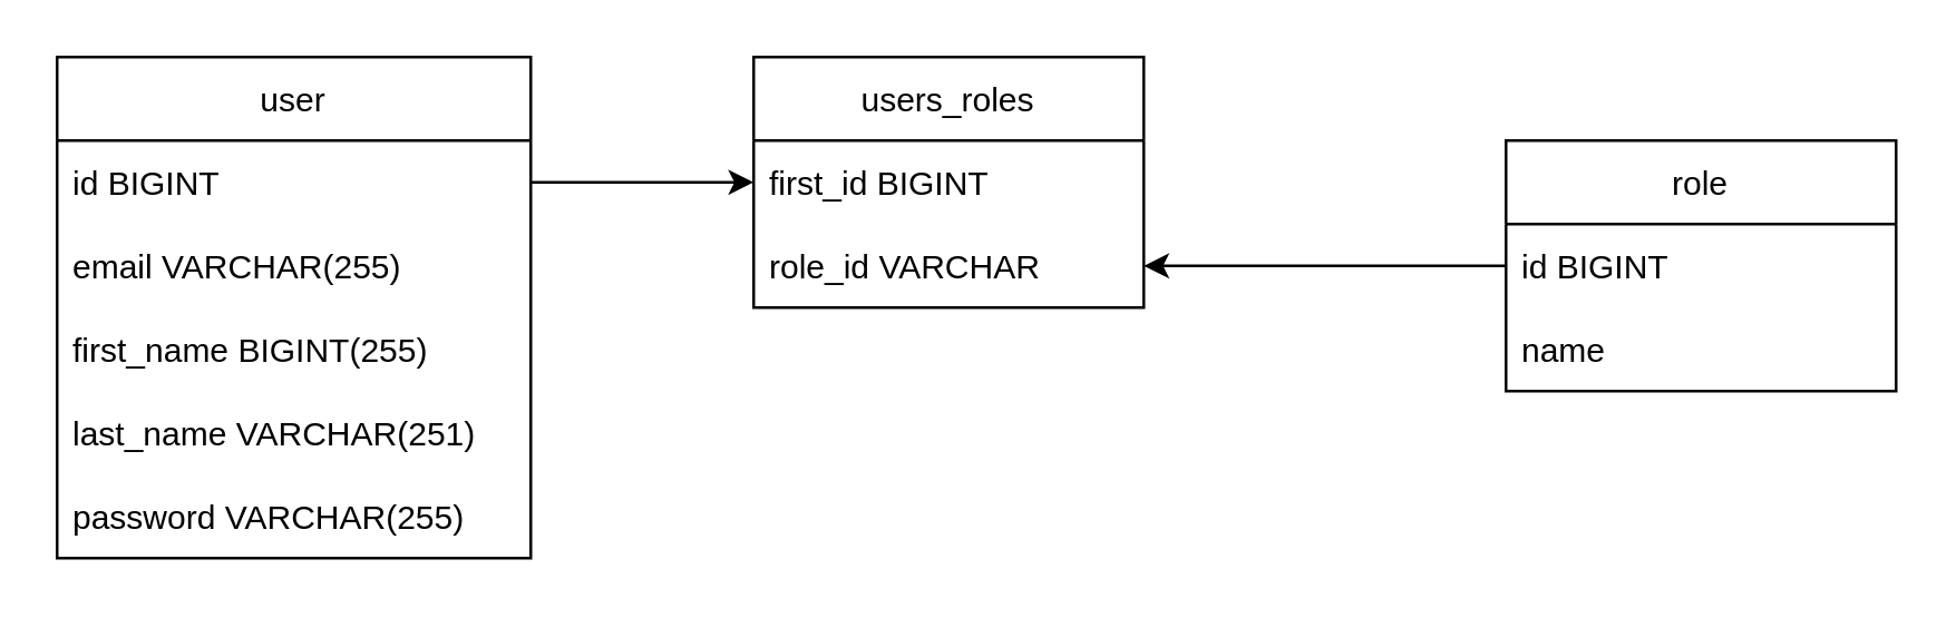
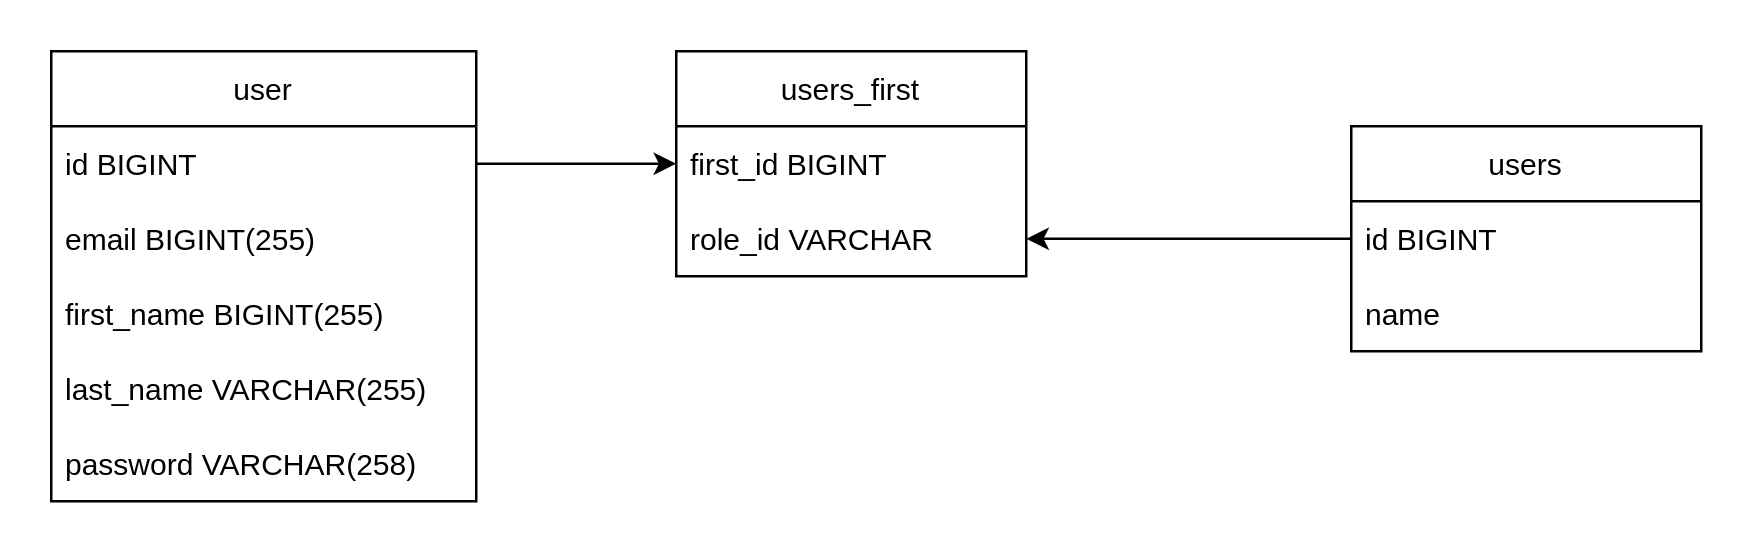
  <mxCell id="0" />
  <mxCell id="1" parent="0" />
  <mxCell id="2" value="user" style="swimlane;fontStyle=0;childLayout=stackLayout;horizontal=1;startSize=30;horizontalStack=0;resizeParent=1;resizeParentMax=0;resizeLast=0;collapsible=1;marginBottom=0;" vertex="1" parent="1"><mxGeometry x="20" y="20" width="170" height="180" as="geometry" /></mxCell>
  <mxCell id="3" value="id BIGINT" style="text;strokeColor=none;fillColor=none;align=left;verticalAlign=middle;spacingLeft=4;spacingRight=4;overflow=hidden;points=[[0,0.5],[1,0.5]];portConstraint=eastwest;rotatable=0;" vertex="1" parent="2"><mxGeometry y="30" width="170" height="30" as="geometry" /></mxCell>
- <mxCell id="4" value="email VARCHAR(255)" style="text;strokeColor=none;fillColor=none;align=left;verticalAlign=middle;spacingLeft=4;spacingRight=4;overflow=hidden;points=[[0,0.5],[1,0.5]];portConstraint=eastwest;rotatable=0;" vertex="1" parent="2"><mxGeometry y="60" width="170" height="30" as="geometry" /></mxCell>
+ <mxCell id="4" value="email BIGINT(255)" style="text;strokeColor=none;fillColor=none;align=left;verticalAlign=middle;spacingLeft=4;spacingRight=4;overflow=hidden;points=[[0,0.5],[1,0.5]];portConstraint=eastwest;rotatable=0;" vertex="1" parent="2"><mxGeometry y="60" width="170" height="30" as="geometry" /></mxCell>
  <mxCell id="5" value="first_name BIGINT(255)" style="text;strokeColor=none;fillColor=none;align=left;verticalAlign=middle;spacingLeft=4;spacingRight=4;overflow=hidden;points=[[0,0.5],[1,0.5]];portConstraint=eastwest;rotatable=0;" vertex="1" parent="2"><mxGeometry y="90" width="170" height="30" as="geometry" /></mxCell>
- <mxCell id="6" value="last_name VARCHAR(251) " style="text;strokeColor=none;fillColor=none;align=left;verticalAlign=middle;spacingLeft=4;spacingRight=4;overflow=hidden;points=[[0,0.5],[1,0.5]];portConstraint=eastwest;rotatable=0;" vertex="1" parent="2"><mxGeometry y="120" width="170" height="30" as="geometry" /></mxCell>
- <mxCell id="7" value="password VARCHAR(255)" style="text;strokeColor=none;fillColor=none;align=left;verticalAlign=middle;spacingLeft=4;spacingRight=4;overflow=hidden;points=[[0,0.5],[1,0.5]];portConstraint=eastwest;rotatable=0;" vertex="1" parent="2"><mxGeometry y="150" width="170" height="30" as="geometry" /></mxCell>
- <mxCell id="8" value="users_roles" style="swimlane;fontStyle=0;childLayout=stackLayout;horizontal=1;startSize=30;horizontalStack=0;resizeParent=1;resizeParentMax=0;resizeLast=0;collapsible=1;marginBottom=0;" vertex="1" parent="1"><mxGeometry x="270" y="20" width="140" height="90" as="geometry" /></mxCell>
+ <mxCell id="6" value="last_name VARCHAR(255) " style="text;strokeColor=none;fillColor=none;align=left;verticalAlign=middle;spacingLeft=4;spacingRight=4;overflow=hidden;points=[[0,0.5],[1,0.5]];portConstraint=eastwest;rotatable=0;" vertex="1" parent="2"><mxGeometry y="120" width="170" height="30" as="geometry" /></mxCell>
+ <mxCell id="7" value="password VARCHAR(258)" style="text;strokeColor=none;fillColor=none;align=left;verticalAlign=middle;spacingLeft=4;spacingRight=4;overflow=hidden;points=[[0,0.5],[1,0.5]];portConstraint=eastwest;rotatable=0;" vertex="1" parent="2"><mxGeometry y="150" width="170" height="30" as="geometry" /></mxCell>
+ <mxCell id="8" value="users_first" style="swimlane;fontStyle=0;childLayout=stackLayout;horizontal=1;startSize=30;horizontalStack=0;resizeParent=1;resizeParentMax=0;resizeLast=0;collapsible=1;marginBottom=0;" vertex="1" parent="1"><mxGeometry x="270" y="20" width="140" height="90" as="geometry" /></mxCell>
  <mxCell id="9" value="first_id BIGINT " style="text;strokeColor=none;fillColor=none;align=left;verticalAlign=middle;spacingLeft=4;spacingRight=4;overflow=hidden;points=[[0,0.5],[1,0.5]];portConstraint=eastwest;rotatable=0;" vertex="1" parent="8"><mxGeometry y="30" width="140" height="30" as="geometry" /></mxCell>
  <mxCell id="10" value="role_id VARCHAR" style="text;strokeColor=none;fillColor=none;align=left;verticalAlign=middle;spacingLeft=4;spacingRight=4;overflow=hidden;points=[[0,0.5],[1,0.5]];portConstraint=eastwest;rotatable=0;" vertex="1" parent="8"><mxGeometry y="60" width="140" height="30" as="geometry" /></mxCell>
- <mxCell id="11" value="role" style="swimlane;fontStyle=0;childLayout=stackLayout;horizontal=1;startSize=30;horizontalStack=0;resizeParent=1;resizeParentMax=0;resizeLast=0;collapsible=1;marginBottom=0;" vertex="1" parent="1"><mxGeometry x="540" y="50" width="140" height="90" as="geometry" /></mxCell>
+ <mxCell id="11" value="users" style="swimlane;fontStyle=0;childLayout=stackLayout;horizontal=1;startSize=30;horizontalStack=0;resizeParent=1;resizeParentMax=0;resizeLast=0;collapsible=1;marginBottom=0;" vertex="1" parent="1"><mxGeometry x="540" y="50" width="140" height="90" as="geometry" /></mxCell>
  <mxCell id="12" value="id BIGINT" style="text;strokeColor=none;fillColor=none;align=left;verticalAlign=middle;spacingLeft=4;spacingRight=4;overflow=hidden;points=[[0,0.5],[1,0.5]];portConstraint=eastwest;rotatable=0;" vertex="1" parent="11"><mxGeometry y="30" width="140" height="30" as="geometry" /></mxCell>
  <mxCell id="13" value="name" style="text;strokeColor=none;fillColor=none;align=left;verticalAlign=middle;spacingLeft=4;spacingRight=4;overflow=hidden;points=[[0,0.5],[1,0.5]];portConstraint=eastwest;rotatable=0;" vertex="1" parent="11"><mxGeometry y="60" width="140" height="30" as="geometry" /></mxCell>
  <mxCell id="14" value="" style="endArrow=classic;html=1;rounded=0;exitX=1;exitY=0.5;exitDx=0;exitDy=0;entryX=0;entryY=0.5;entryDx=0;entryDy=0;" edge="1" parent="1" source="3" target="9"><mxGeometry width="50" height="50" relative="1" as="geometry"><mxPoint x="210" y="170" as="sourcePoint" /><mxPoint x="260" y="120" as="targetPoint" /></mxGeometry></mxCell>
  <mxCell id="15" value="" style="endArrow=classic;html=1;rounded=0;exitX=0;exitY=0.5;exitDx=0;exitDy=0;entryX=1;entryY=0.5;entryDx=0;entryDy=0;" edge="1" parent="1" source="12" target="10"><mxGeometry width="50" height="50" relative="1" as="geometry"><mxPoint x="400" y="120" as="sourcePoint" /><mxPoint x="450" y="70" as="targetPoint" /></mxGeometry></mxCell>
